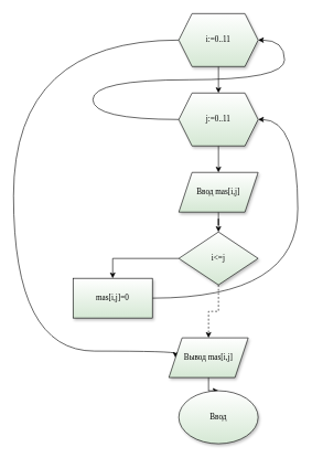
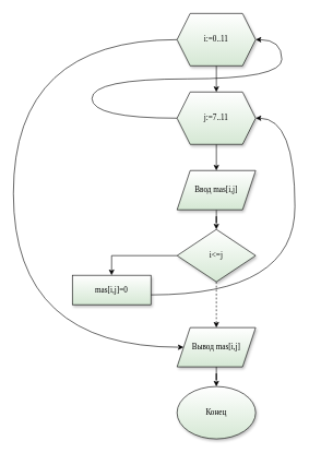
  <mxCell id="0" />
  <mxCell id="1" parent="0" />
  <mxCell id="2" value="" style="edgeStyle=orthogonalEdgeStyle;rounded=0;orthogonalLoop=1;jettySize=auto;html=1;" edge="1" parent="1" source="4" target="7"><mxGeometry relative="1" as="geometry" /></mxCell>
  <mxCell id="3" value="" style="edgeStyle=orthogonalEdgeStyle;rounded=0;orthogonalLoop=1;jettySize=auto;html=1;entryX=0;entryY=0.5;entryDx=0;entryDy=0;curved=1;" edge="1" parent="1" source="4" target="16"><mxGeometry relative="1" as="geometry"><mxPoint x="190" y="60" as="targetPoint" /><Array as="points"><mxPoint x="20" y="60" /><mxPoint x="20" y="530" /></Array></mxGeometry></mxCell>
  <mxCell id="4" value="i:=0..11" style="shape=hexagon;perimeter=hexagonPerimeter2;whiteSpace=wrap;html=1;fixedSize=1;gradientColor=#D5E8D4;shadow=1;fontFamily=Comfortaa;fontSource=https%3A%2F%2Ffonts.googleapis.com%2Fcss%3Ffamily%3DComfortaa;" vertex="1" parent="1"><mxGeometry x="270" y="20" width="120" height="80" as="geometry" /></mxCell>
  <mxCell id="5" value="" style="edgeStyle=orthogonalEdgeStyle;rounded=0;orthogonalLoop=1;jettySize=auto;html=1;" edge="1" parent="1" source="7" target="9"><mxGeometry relative="1" as="geometry" /></mxCell>
  <mxCell id="6" value="" style="edgeStyle=orthogonalEdgeStyle;rounded=0;orthogonalLoop=1;jettySize=auto;html=1;entryX=1;entryY=0.5;entryDx=0;entryDy=0;curved=1;" edge="1" parent="1" source="7" target="4"><mxGeometry relative="1" as="geometry"><mxPoint x="200" y="180" as="targetPoint" /><Array as="points"><mxPoint x="140" y="180" /><mxPoint x="140" y="120" /><mxPoint x="430" y="120" /><mxPoint x="430" y="60" /></Array></mxGeometry></mxCell>
- <mxCell id="7" value="j:=0..11" style="shape=hexagon;perimeter=hexagonPerimeter2;whiteSpace=wrap;html=1;fixedSize=1;gradientColor=#D5E8D4;shadow=1;fontFamily=Comfortaa;fontSource=https%3A%2F%2Ffonts.googleapis.com%2Fcss%3Ffamily%3DComfortaa;" vertex="1" parent="1"><mxGeometry x="270" y="140" width="120" height="80" as="geometry" /></mxCell>
+ <mxCell id="7" value="j:=7..11" style="shape=hexagon;perimeter=hexagonPerimeter2;whiteSpace=wrap;html=1;fixedSize=1;gradientColor=#D5E8D4;shadow=1;fontFamily=Comfortaa;fontSource=https%3A%2F%2Ffonts.googleapis.com%2Fcss%3Ffamily%3DComfortaa;" vertex="1" parent="1"><mxGeometry x="270" y="140" width="120" height="80" as="geometry" /></mxCell>
  <mxCell id="8" value="" style="edgeStyle=orthogonalEdgeStyle;rounded=0;orthogonalLoop=1;jettySize=auto;html=1;" edge="1" parent="1" source="9" target="12"><mxGeometry relative="1" as="geometry" /></mxCell>
  <mxCell id="9" value="Ввод mas[i,j]" style="shape=parallelogram;perimeter=parallelogramPerimeter;whiteSpace=wrap;html=1;fixedSize=1;gradientColor=#D5E8D4;shadow=1;fontFamily=Comfortaa;fontSource=https%3A%2F%2Ffonts.googleapis.com%2Fcss%3Ffamily%3DComfortaa;" vertex="1" parent="1"><mxGeometry x="270" y="260" width="120" height="60" as="geometry" /></mxCell>
  <mxCell id="10" value="" style="edgeStyle=orthogonalEdgeStyle;rounded=0;orthogonalLoop=1;jettySize=auto;html=1;dashed=1;" edge="1" parent="1" source="12" target="16"><mxGeometry relative="1" as="geometry" /></mxCell>
  <mxCell id="11" value="" style="edgeStyle=orthogonalEdgeStyle;rounded=0;orthogonalLoop=1;jettySize=auto;html=1;" edge="1" parent="1" source="12" target="14"><mxGeometry relative="1" as="geometry"><Array as="points"><mxPoint x="170" y="390" /></Array></mxGeometry></mxCell>
  <mxCell id="12" value="i&amp;lt;=j" style="rhombus;whiteSpace=wrap;html=1;gradientColor=#D5E8D4;shadow=1;fontFamily=Comfortaa;fontSource=https%3A%2F%2Ffonts.googleapis.com%2Fcss%3Ffamily%3DComfortaa;" vertex="1" parent="1"><mxGeometry x="270" y="350" width="120" height="80" as="geometry" /></mxCell>
  <mxCell id="13" value="" style="edgeStyle=orthogonalEdgeStyle;rounded=0;orthogonalLoop=1;jettySize=auto;html=1;entryX=1;entryY=0.5;entryDx=0;entryDy=0;curved=1;" edge="1" parent="1" source="14" target="7"><mxGeometry relative="1" as="geometry"><Array as="points"><mxPoint x="450" y="450" /><mxPoint x="450" y="180" /></Array></mxGeometry></mxCell>
- <mxCell id="14" value="mas[i,j]=0" style="rounded=0;whiteSpace=wrap;html=1;gradientColor=#D5E8D4;shadow=1;glass=0;fontFamily=Comfortaa;fontSource=https%3A%2F%2Ffonts.googleapis.com%2Fcss%3Ffamily%3DComfortaa;" vertex="1" parent="1"><mxGeometry x="110" y="420" width="120" height="60" as="geometry" /></mxCell>
+ <mxCell id="14" value="mas[i,j]=0" style="rounded=0;whiteSpace=wrap;html=1;gradientColor=#D5E8D4;shadow=1;glass=0;fontFamily=Comfortaa;fontSource=https%3A%2F%2Ffonts.googleapis.com%2Fcss%3Ffamily%3DComfortaa;" vertex="1" parent="1"><mxGeometry x="110" y="420" width="120" height="45" as="geometry" /></mxCell>
  <mxCell id="15" value="" style="edgeStyle=orthogonalEdgeStyle;rounded=0;orthogonalLoop=1;jettySize=auto;html=1;" edge="1" parent="1" source="16" target="17"><mxGeometry relative="1" as="geometry" /></mxCell>
- <mxCell id="16" value="Вывод mas[i,j]" style="shape=parallelogram;perimeter=parallelogramPerimeter;whiteSpace=wrap;html=1;fixedSize=1;gradientColor=#D5E8D4;shadow=1;fontFamily=Comfortaa;fontSource=https%3A%2F%2Ffonts.googleapis.com%2Fcss%3Ffamily%3DComfortaa;" vertex="1" parent="1"><mxGeometry x="255" y="510" width="120" height="60" as="geometry" /></mxCell>
- <mxCell id="17" value="Ввод" style="ellipse;whiteSpace=wrap;html=1;gradientColor=#D5E8D4;shadow=1;fontFamily=Comfortaa;fontSource=https%3A%2F%2Ffonts.googleapis.com%2Fcss%3Ffamily%3DComfortaa;" vertex="1" parent="1"><mxGeometry x="270" y="590" width="120" height="80" as="geometry" /></mxCell>
+ <mxCell id="16" value="Вывод mas[i,j]" style="shape=parallelogram;perimeter=parallelogramPerimeter;whiteSpace=wrap;html=1;fixedSize=1;gradientColor=#D5E8D4;shadow=1;fontFamily=Comfortaa;fontSource=https%3A%2F%2Ffonts.googleapis.com%2Fcss%3Ffamily%3DComfortaa;" vertex="1" parent="1"><mxGeometry x="270" y="500" width="120" height="60" as="geometry" /></mxCell>
+ <mxCell id="17" value="Конец" style="ellipse;whiteSpace=wrap;html=1;gradientColor=#D5E8D4;shadow=1;fontFamily=Comfortaa;fontSource=https%3A%2F%2Ffonts.googleapis.com%2Fcss%3Ffamily%3DComfortaa;" vertex="1" parent="1"><mxGeometry x="270" y="590" width="120" height="80" as="geometry" /></mxCell>
